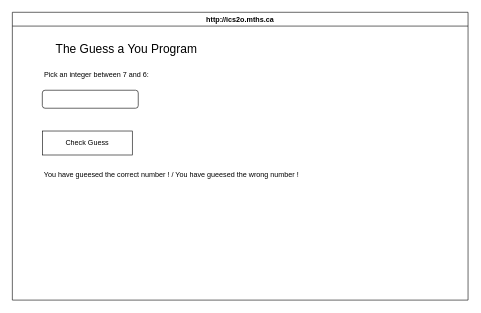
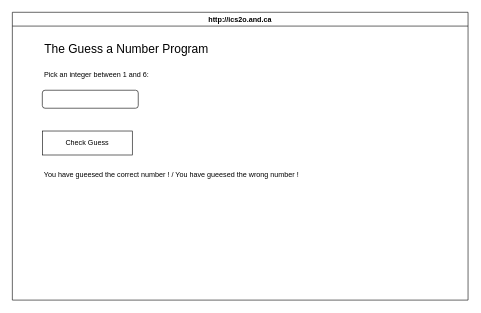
  <mxCell id="0" />
  <mxCell id="1" parent="0" />
- <mxCell id="2" value="http://ics2o.mths.ca" style="swimlane;whiteSpace=wrap;html=1;" parent="1" vertex="1"><mxGeometry x="20" y="20" width="760" height="480" as="geometry" /></mxCell>
- <mxCell id="3" value="&lt;font style=&quot;font-size: 20px;&quot;&gt;The Guess a You Program&lt;/font&gt;" style="text;html=1;align=center;verticalAlign=middle;resizable=0;points=[];autosize=1;strokeColor=none;fillColor=none;" vertex="1" parent="2"><mxGeometry x="40" y="40" width="300" height="40" as="geometry" /></mxCell>
- <mxCell id="4" value="&lt;font style=&quot;font-size: 12px;&quot;&gt;Pick an integer between 7 and 6:&lt;/font&gt;" style="text;html=1;align=center;verticalAlign=middle;resizable=0;points=[];autosize=1;strokeColor=none;fillColor=none;fontSize=20;" vertex="1" parent="2"><mxGeometry x="40" y="80" width="200" height="40" as="geometry" /></mxCell>
+ <mxCell id="2" value="http://ics2o.and.ca" style="swimlane;whiteSpace=wrap;html=1;" parent="1" vertex="1"><mxGeometry x="20" y="20" width="760" height="480" as="geometry" /></mxCell>
+ <mxCell id="3" value="&lt;font style=&quot;font-size: 20px;&quot;&gt;The Guess a Number Program&lt;/font&gt;" style="text;html=1;align=center;verticalAlign=middle;resizable=0;points=[];autosize=1;strokeColor=none;fillColor=none;" vertex="1" parent="2"><mxGeometry x="40" y="40" width="300" height="40" as="geometry" /></mxCell>
+ <mxCell id="4" value="&lt;font style=&quot;font-size: 12px;&quot;&gt;Pick an integer between 1 and 6:&lt;/font&gt;" style="text;html=1;align=center;verticalAlign=middle;resizable=0;points=[];autosize=1;strokeColor=none;fillColor=none;fontSize=20;" vertex="1" parent="2"><mxGeometry x="40" y="80" width="200" height="40" as="geometry" /></mxCell>
  <mxCell id="5" value="" style="rounded=1;whiteSpace=wrap;html=1;fontSize=12;" vertex="1" parent="2"><mxGeometry x="50" y="130" width="160" height="30" as="geometry" /></mxCell>
  <mxCell id="6" value="Check Guess" style="whiteSpace=wrap;html=1;fontSize=12;rounded=0;" vertex="1" parent="2"><mxGeometry x="50" y="198" width="150" height="40" as="geometry" /></mxCell>
  <mxCell id="7" value="You have gueesed the correct number ! / You have gueesed the wrong number !" style="text;html=1;align=center;verticalAlign=middle;resizable=0;points=[];autosize=1;strokeColor=none;fillColor=none;fontSize=12;" vertex="1" parent="2"><mxGeometry x="40" y="256" width="450" height="30" as="geometry" /></mxCell>
